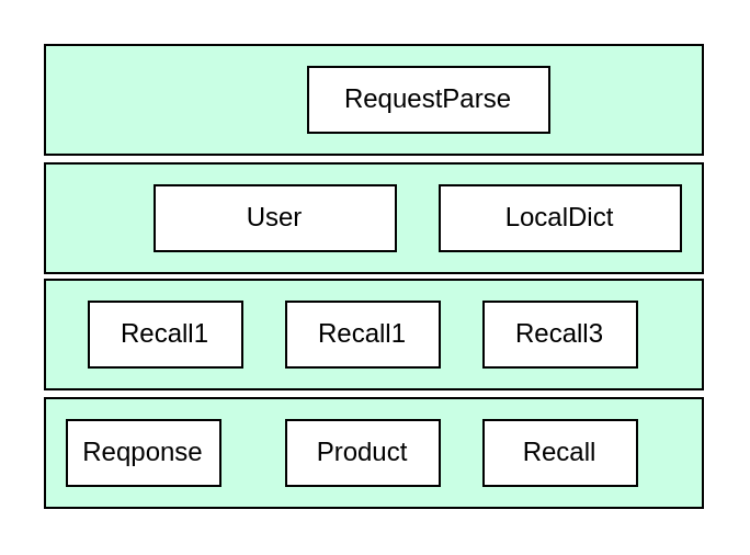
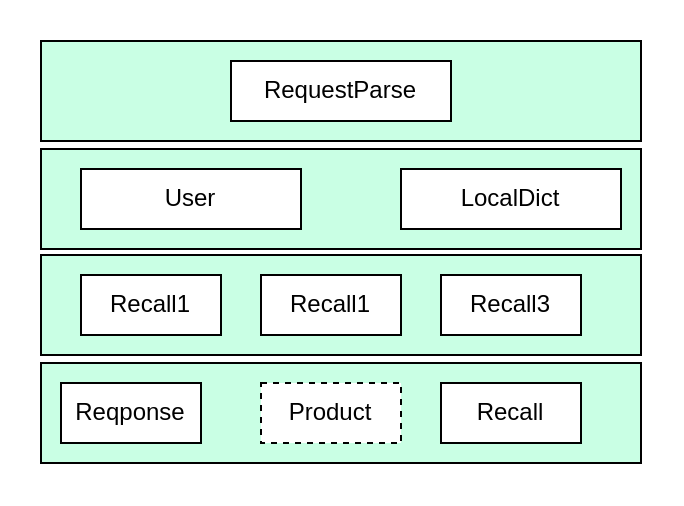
  <mxCell id="0" />
  <mxCell id="1" parent="0" />
  <mxCell id="2" value="" style="rounded=0;whiteSpace=wrap;html=1;fillColor=#C9FFE4;" vertex="1" parent="1"><mxGeometry x="20" y="20" width="300" height="50" as="geometry" /></mxCell>
- <mxCell id="3" value="RequestParse" style="rounded=0;whiteSpace=wrap;html=1;" vertex="1" parent="1"><mxGeometry x="140" y="30" width="110" height="30" as="geometry" /></mxCell>
+ <mxCell id="3" value="RequestParse" style="rounded=0;whiteSpace=wrap;html=1;" vertex="1" parent="1"><mxGeometry x="115" y="30" width="110" height="30" as="geometry" /></mxCell>
  <mxCell id="4" value="" style="rounded=0;whiteSpace=wrap;html=1;fillColor=#C9FFE4;" vertex="1" parent="1"><mxGeometry x="20" y="74" width="300" height="50" as="geometry" /></mxCell>
- <mxCell id="5" value="User" style="rounded=0;whiteSpace=wrap;html=1;" vertex="1" parent="1"><mxGeometry x="70" y="84" width="110" height="30" as="geometry" /></mxCell>
+ <mxCell id="5" value="User" style="rounded=0;whiteSpace=wrap;html=1;" vertex="1" parent="1"><mxGeometry x="40" y="84" width="110" height="30" as="geometry" /></mxCell>
  <mxCell id="6" value="LocalDict" style="rounded=0;whiteSpace=wrap;html=1;" vertex="1" parent="1"><mxGeometry x="200" y="84" width="110" height="30" as="geometry" /></mxCell>
  <mxCell id="7" value="" style="rounded=0;whiteSpace=wrap;html=1;fillColor=#C9FFE4;" vertex="1" parent="1"><mxGeometry x="20" y="127" width="300" height="50" as="geometry" /></mxCell>
  <mxCell id="8" value="Recall1" style="rounded=0;whiteSpace=wrap;html=1;" vertex="1" parent="1"><mxGeometry x="40" y="137" width="70" height="30" as="geometry" /></mxCell>
  <mxCell id="9" value="Recall1" style="rounded=0;whiteSpace=wrap;html=1;" vertex="1" parent="1"><mxGeometry x="130" y="137" width="70" height="30" as="geometry" /></mxCell>
  <mxCell id="10" value="Recall3" style="rounded=0;whiteSpace=wrap;html=1;" vertex="1" parent="1"><mxGeometry x="220" y="137" width="70" height="30" as="geometry" /></mxCell>
  <mxCell id="11" value="" style="rounded=0;whiteSpace=wrap;html=1;fillColor=#C9FFE4;" vertex="1" parent="1"><mxGeometry x="20" y="181" width="300" height="50" as="geometry" /></mxCell>
  <mxCell id="12" value="Reqponse" style="rounded=0;whiteSpace=wrap;html=1;" vertex="1" parent="1"><mxGeometry x="30" y="191" width="70" height="30" as="geometry" /></mxCell>
- <mxCell id="13" value="Product" style="rounded=0;whiteSpace=wrap;html=1;" vertex="1" parent="1"><mxGeometry x="130" y="191" width="70" height="30" as="geometry" /></mxCell>
+ <mxCell id="13" value="Product" style="rounded=0;whiteSpace=wrap;html=1;dashed=1;" vertex="1" parent="1"><mxGeometry x="130" y="191" width="70" height="30" as="geometry" /></mxCell>
  <mxCell id="14" value="Recall" style="rounded=0;whiteSpace=wrap;html=1;" vertex="1" parent="1"><mxGeometry x="220" y="191" width="70" height="30" as="geometry" /></mxCell>
